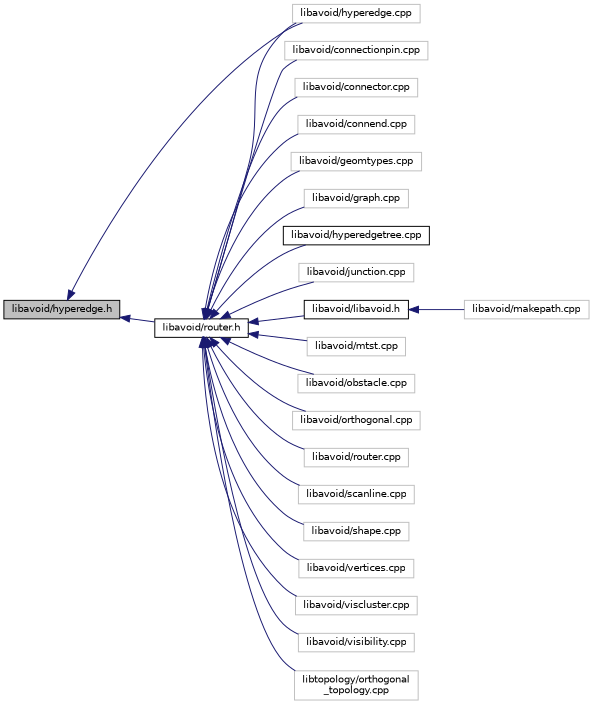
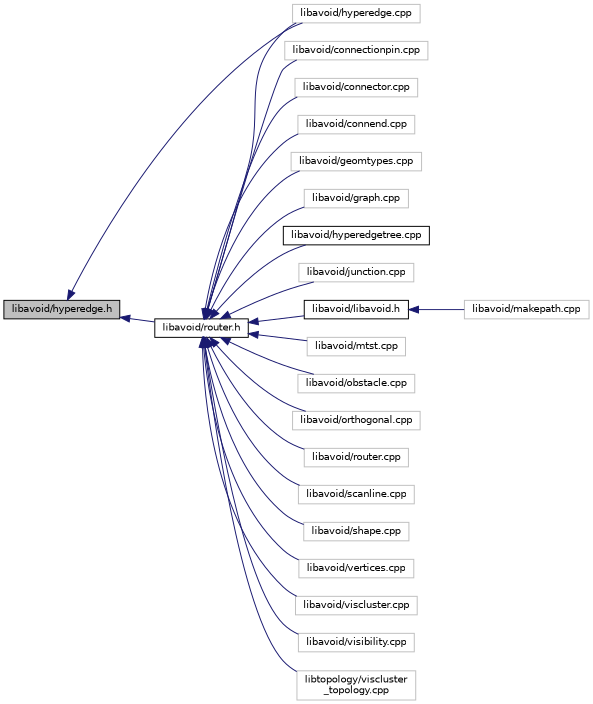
  digraph {
    rankdir=LR
    node [color=grey75 fillcolor=white fontname=Helvetica fontsize=10 shape=record style=filled]
    edge [color=midnightblue dir=back fontname=Helvetica fontsize=10 labelfontname=Helvetica labelfontsize=10 style=solid]
    n1 [color=black fillcolor=grey75 fontcolor=black height=0.2 label="libavoid/hyperedge.h" width=0.4]
    n2 [color=black height=0.2 label="libavoid/router.h" width=0.4]
    n3 [height=0.2 label="libavoid/hyperedge.cpp" width=0.4]
    n4 [height=0.2 label="libavoid/connectionpin.cpp" width=0.4]
    n5 [height=0.2 label="libavoid/connector.cpp" width=0.4]
    n6 [height=0.2 label="libavoid/connend.cpp" width=0.4]
    n7 [height=0.2 label="libavoid/geomtypes.cpp" width=0.4]
    n8 [height=0.2 label="libavoid/graph.cpp" width=0.4]
    n9 [color=black height=0.2 label="libavoid/hyperedgetree.cpp" width=0.4]
    n10 [height=0.2 label="libavoid/junction.cpp" width=0.4]
    n11 [color=black height=0.2 label="libavoid/libavoid.h" width=0.4]
    n12 [height=0.2 label="libavoid/mtst.cpp" width=0.4]
    n13 [height=0.2 label="libavoid/obstacle.cpp" width=0.4]
    n14 [height=0.2 label="libavoid/orthogonal.cpp" width=0.4]
    n15 [height=0.2 label="libavoid/router.cpp" width=0.4]
    n16 [height=0.2 label="libavoid/scanline.cpp" width=0.4]
    n17 [height=0.2 label="libavoid/shape.cpp" width=0.4]
    n18 [height=0.2 label="libavoid/vertices.cpp" width=0.4]
    n19 [height=0.2 label="libavoid/viscluster.cpp" width=0.4]
    n20 [height=0.2 label="libavoid/visibility.cpp" width=0.4]
-   n21 [height=0.2 label="libtopology/orthogonal\l_topology.cpp" width=0.4]
+   n21 [height=0.2 label="libtopology/viscluster\l_topology.cpp" width=0.4]
    n22 [height=0.2 label="libavoid/makepath.cpp" width=0.4]
    n1 -> n2
    n1 -> n3
    n2 -> n3
    n2 -> n4
    n2 -> n5
    n2 -> n6
    n2 -> n7
    n2 -> n8
    n2 -> n9
    n2 -> n10
    n2 -> n11
    n2 -> n12
    n2 -> n13
    n2 -> n14
    n2 -> n15
    n2 -> n16
    n2 -> n17
    n2 -> n18
    n2 -> n19
    n2 -> n20
    n2 -> n21
    n11 -> n22
  }
